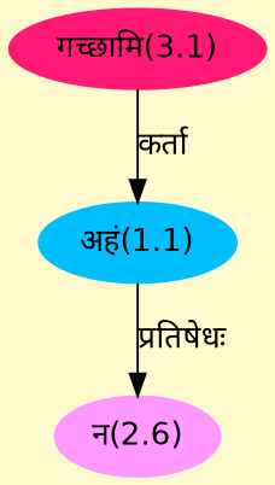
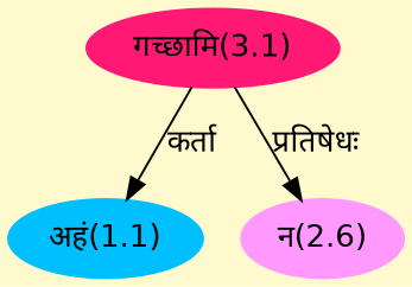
  digraph {
    bgcolor=lemonchiffon1
    compound=true
    fontname="DejaVu Sans"
    rankdir=BT
    node [fontname="DejaVu Sans" style=filled]
    edge [dir=back fontname="DejaVu Sans"]
    n1 [color="#00BFFF" label="अहं(1.1)"]
    n2 [color="#FF1975" label="गच्छामि(3.1)"]
    n3 [color="#FF99FF" label="न(2.6)"]
    n1 -> n2 [label="कर्ता"]
-   n3 -> n1 [label="प्रतिषेधः"]
+   n3 -> n2 [label="प्रतिषेधः"]
  }
